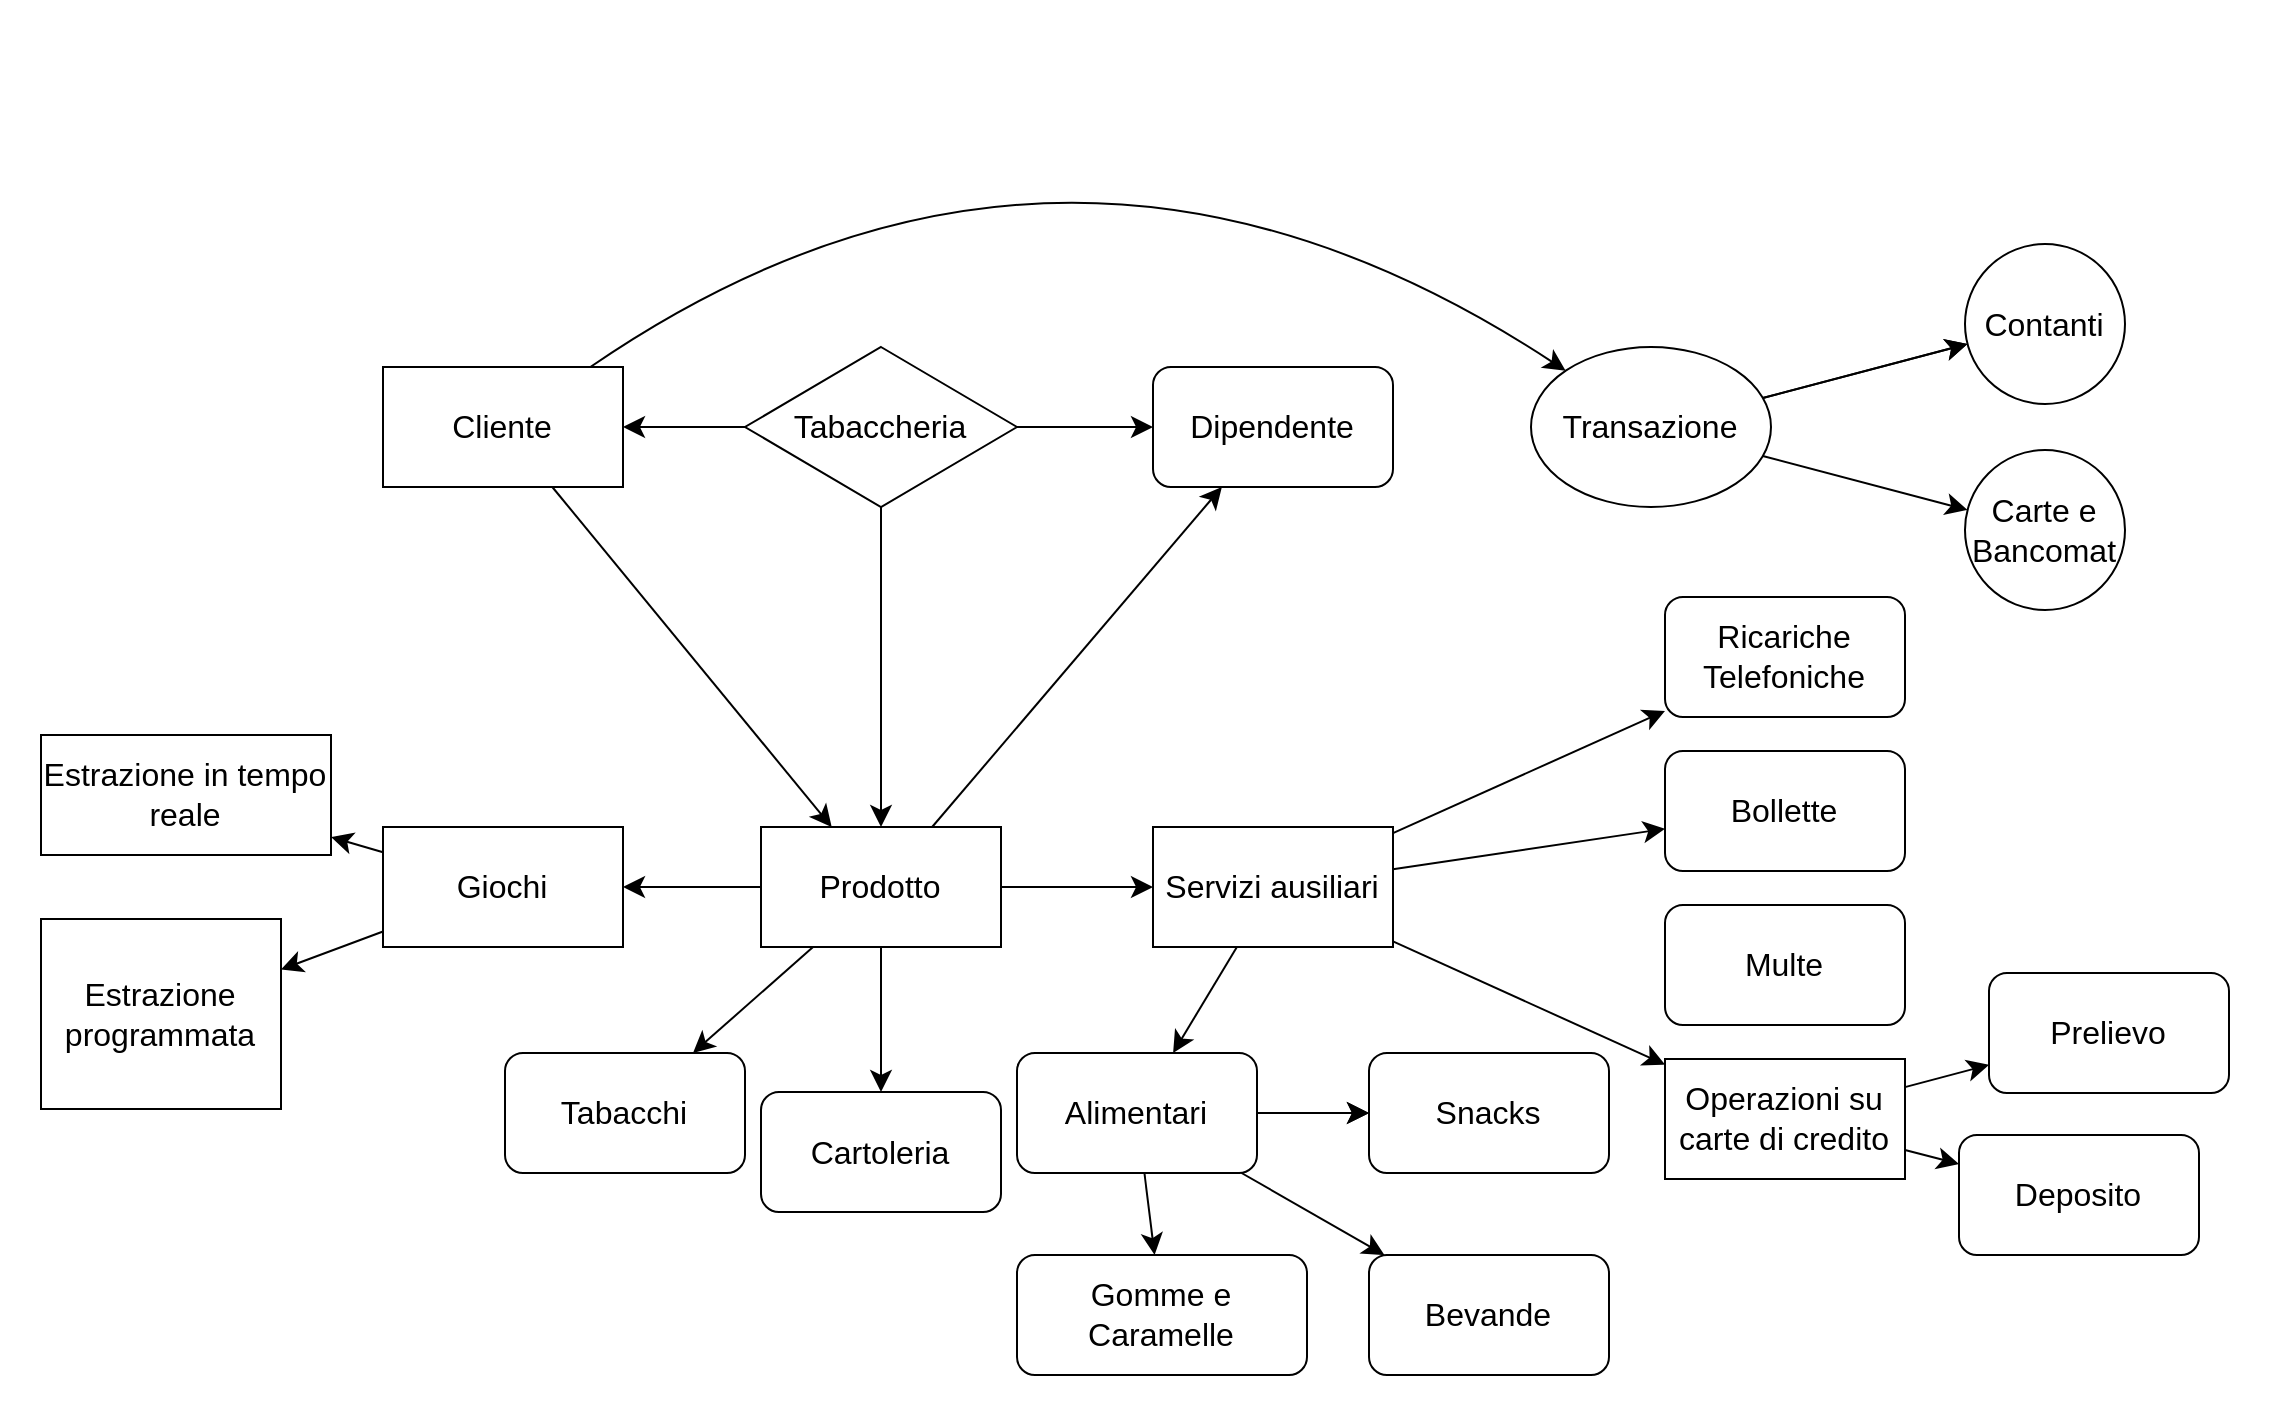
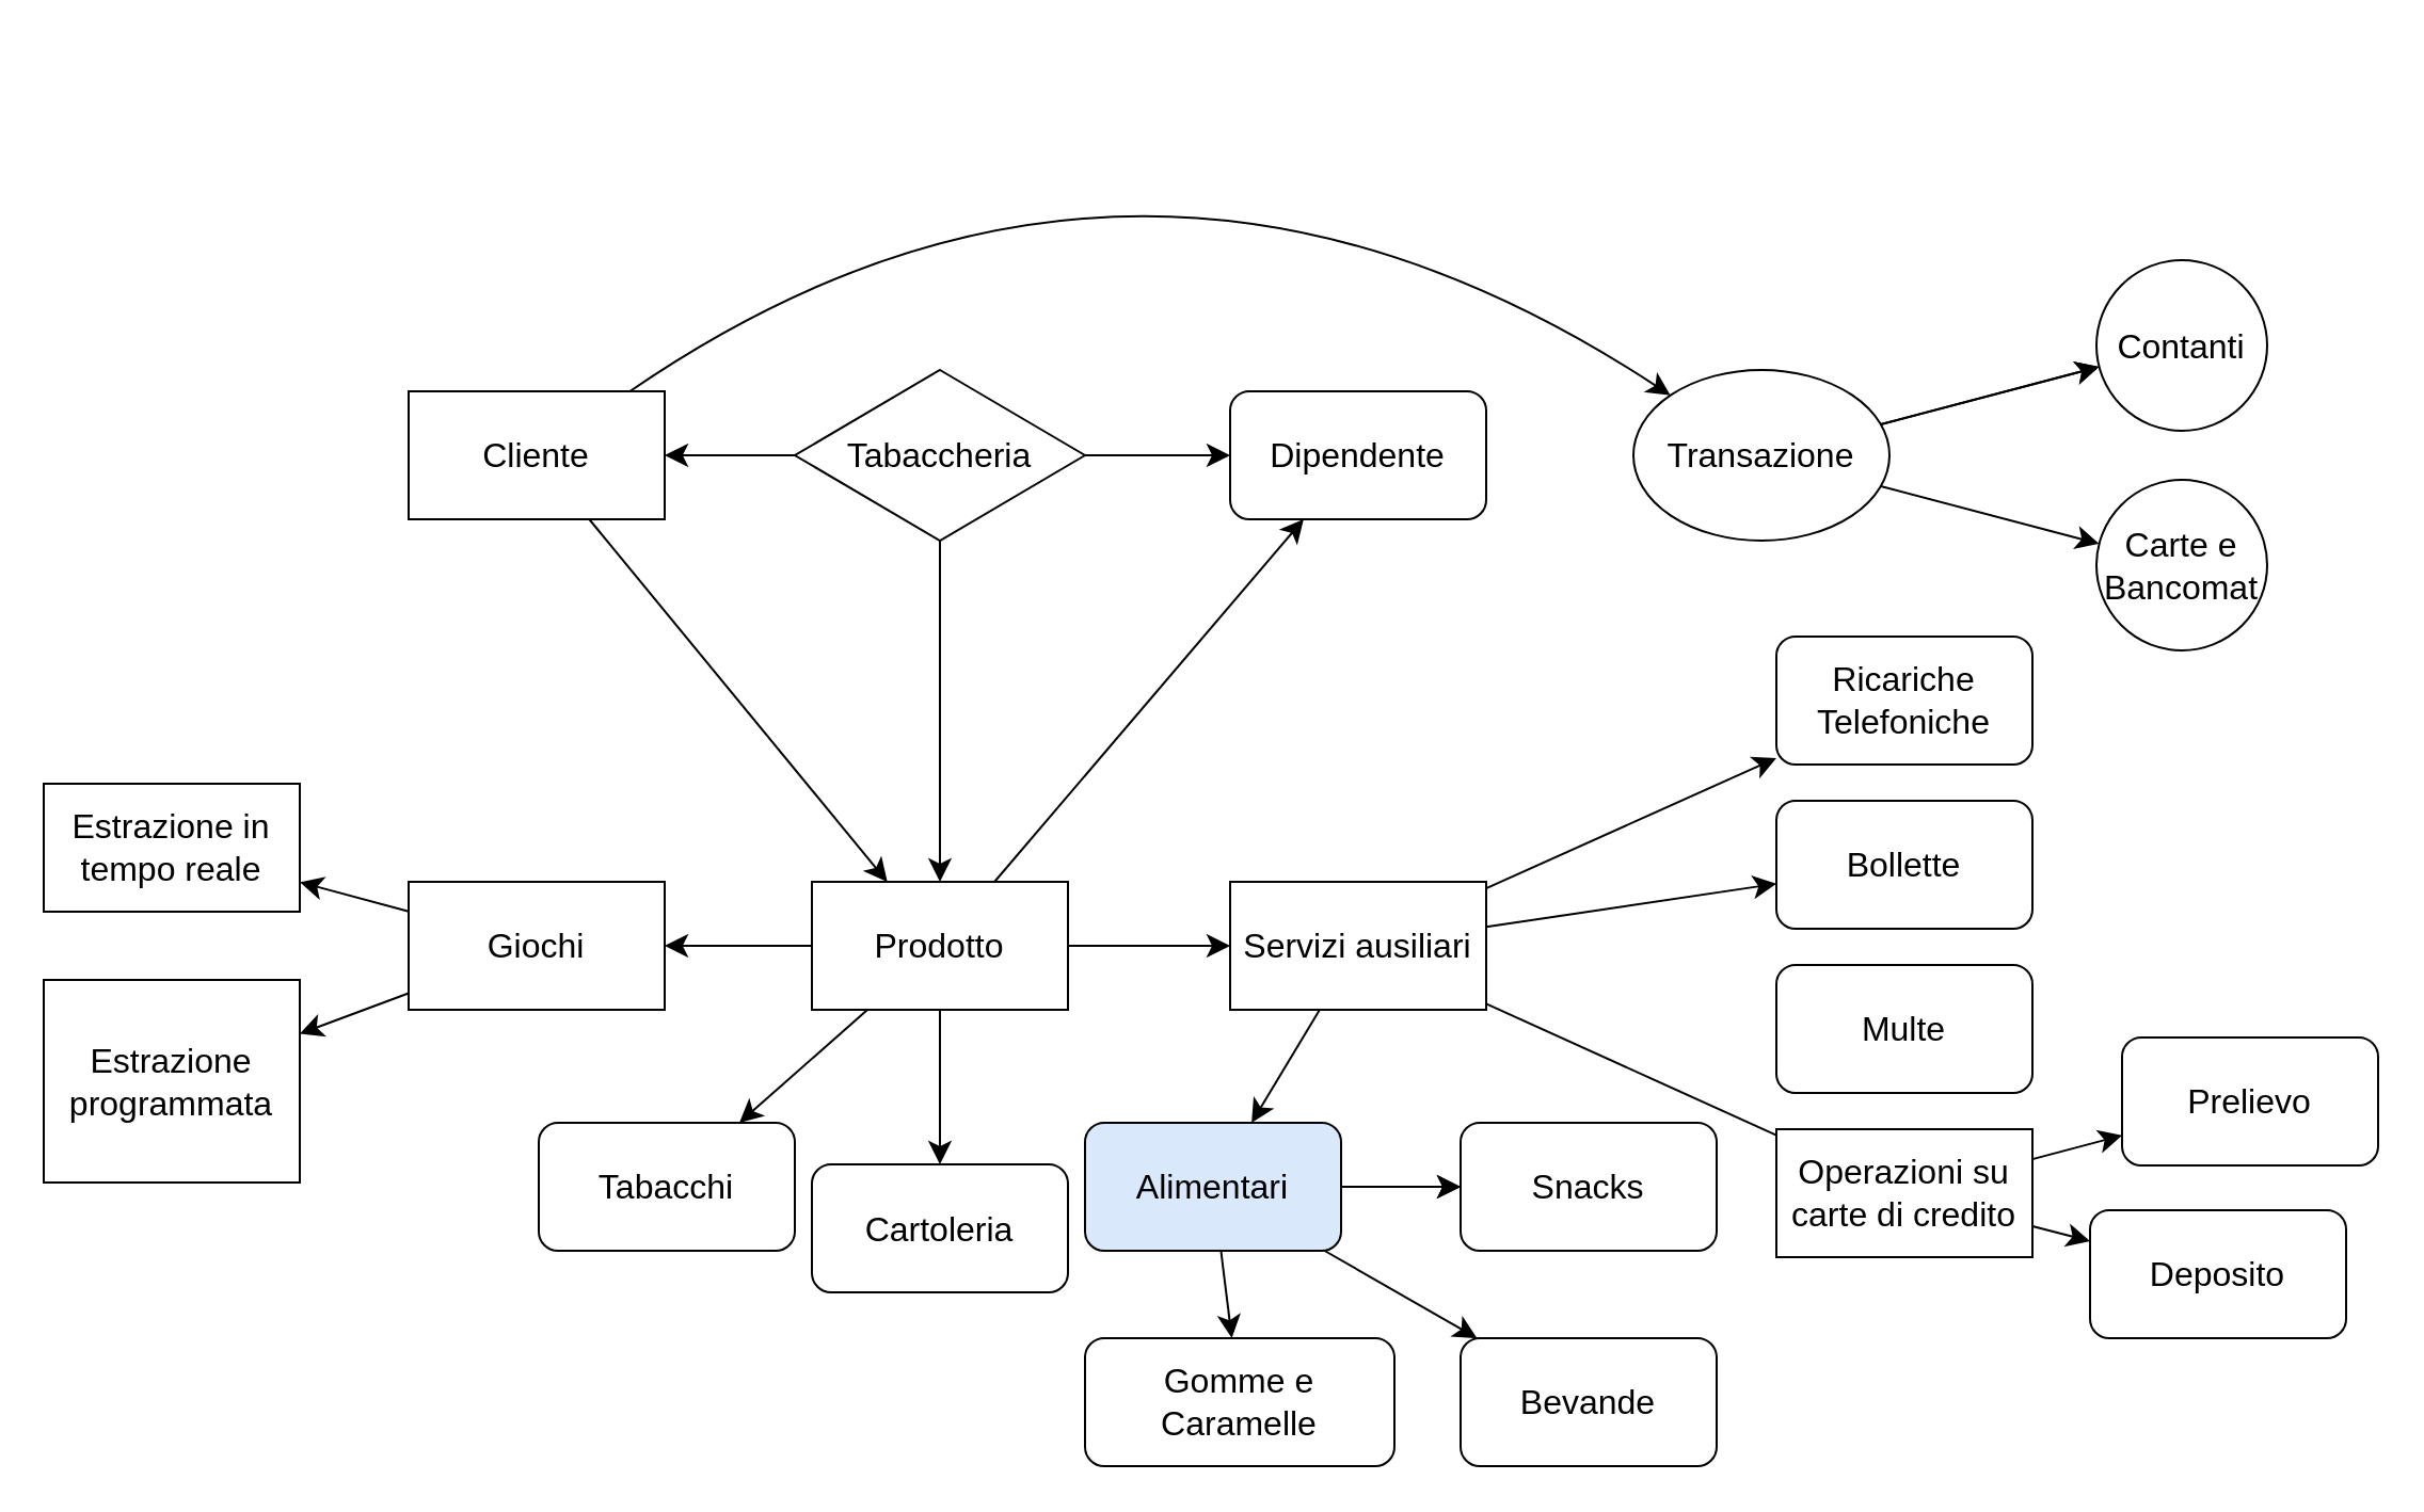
  <mxCell id="0" />
  <mxCell id="1" parent="0" />
  <mxCell id="2" style="edgeStyle=none;curved=1;rounded=0;orthogonalLoop=1;jettySize=auto;html=1;fontSize=12;startSize=8;endSize=8;" edge="1" parent="1" source="5" target="6"><mxGeometry relative="1" as="geometry" /></mxCell>
  <mxCell id="3" value="" style="edgeStyle=none;curved=1;rounded=0;orthogonalLoop=1;jettySize=auto;html=1;fontSize=12;startSize=8;endSize=8;" edge="1" parent="1" source="5" target="16"><mxGeometry relative="1" as="geometry" /></mxCell>
  <mxCell id="4" style="edgeStyle=none;curved=1;rounded=0;orthogonalLoop=1;jettySize=auto;html=1;fontSize=12;startSize=8;endSize=8;" edge="1" parent="1" source="5" target="29"><mxGeometry relative="1" as="geometry" /></mxCell>
  <mxCell id="5" value="Tabaccheria" style="rhombus;whiteSpace=wrap;html=1;fontSize=16;" vertex="1" parent="1"><mxGeometry x="372" y="173" width="136" height="80" as="geometry" /></mxCell>
  <mxCell id="6" value="&lt;div&gt;Dipendente&lt;/div&gt;" style="rounded=1;whiteSpace=wrap;html=1;fontSize=16;" vertex="1" parent="1"><mxGeometry x="576" y="183" width="120" height="60" as="geometry" /></mxCell>
  <mxCell id="7" value="" style="edgeStyle=none;curved=1;rounded=0;orthogonalLoop=1;jettySize=auto;html=1;fontSize=12;startSize=8;endSize=8;" edge="1" parent="1" source="10" target="33"><mxGeometry relative="1" as="geometry" /></mxCell>
  <mxCell id="8" value="" style="edgeStyle=none;curved=1;rounded=0;orthogonalLoop=1;jettySize=auto;html=1;fontSize=12;startSize=8;endSize=8;" edge="1" parent="1" source="10" target="33"><mxGeometry relative="1" as="geometry" /></mxCell>
  <mxCell id="9" style="edgeStyle=none;curved=1;rounded=0;orthogonalLoop=1;jettySize=auto;html=1;fontSize=12;startSize=8;endSize=8;" edge="1" parent="1" source="10" target="34"><mxGeometry relative="1" as="geometry" /></mxCell>
  <mxCell id="10" value="&lt;div&gt;Transazione&lt;/div&gt;" style="ellipse;whiteSpace=wrap;html=1;fontSize=16;" vertex="1" parent="1"><mxGeometry x="765" y="173" width="120" height="80" as="geometry" /></mxCell>
  <mxCell id="11" style="edgeStyle=none;curved=1;rounded=0;orthogonalLoop=1;jettySize=auto;html=1;fontSize=12;startSize=8;endSize=8;" edge="1" parent="1" source="16" target="18"><mxGeometry relative="1" as="geometry" /></mxCell>
  <mxCell id="12" style="edgeStyle=none;curved=1;rounded=0;orthogonalLoop=1;jettySize=auto;html=1;fontSize=12;startSize=8;endSize=8;" edge="1" parent="1" source="16" target="17"><mxGeometry relative="1" as="geometry" /></mxCell>
  <mxCell id="13" style="edgeStyle=none;curved=1;rounded=0;orthogonalLoop=1;jettySize=auto;html=1;fontSize=12;startSize=8;endSize=8;" edge="1" parent="1" source="16" target="6"><mxGeometry relative="1" as="geometry" /></mxCell>
  <mxCell id="14" style="edgeStyle=none;curved=1;rounded=0;orthogonalLoop=1;jettySize=auto;html=1;fontSize=12;startSize=8;endSize=8;" edge="1" parent="1" source="16" target="32"><mxGeometry relative="1" as="geometry" /></mxCell>
  <mxCell id="15" value="" style="edgeStyle=none;curved=1;rounded=0;orthogonalLoop=1;jettySize=auto;html=1;fontSize=12;startSize=8;endSize=8;" edge="1" parent="1" source="16" target="39"><mxGeometry relative="1" as="geometry" /></mxCell>
  <mxCell id="16" value="&lt;div&gt;Prodotto&lt;/div&gt;" style="whiteSpace=wrap;html=1;fontSize=16;" vertex="1" parent="1"><mxGeometry x="380" y="413" width="120" height="60" as="geometry" /></mxCell>
  <mxCell id="17" value="Tabacchi" style="rounded=1;whiteSpace=wrap;html=1;fontSize=16;" vertex="1" parent="1"><mxGeometry x="252" y="526" width="120" height="60" as="geometry" /></mxCell>
  <mxCell id="18" value="Cartoleria" style="rounded=1;whiteSpace=wrap;html=1;fontSize=16;" vertex="1" parent="1"><mxGeometry x="380" y="545.5" width="120" height="60" as="geometry" /></mxCell>
  <mxCell id="19" value="" style="edgeStyle=none;curved=1;rounded=0;orthogonalLoop=1;jettySize=auto;html=1;fontSize=12;startSize=8;endSize=8;" edge="1" parent="1" source="23" target="24"><mxGeometry relative="1" as="geometry" /></mxCell>
  <mxCell id="20" value="" style="edgeStyle=none;curved=1;rounded=0;orthogonalLoop=1;jettySize=auto;html=1;fontSize=12;startSize=8;endSize=8;" edge="1" parent="1" source="23" target="24"><mxGeometry relative="1" as="geometry" /></mxCell>
  <mxCell id="21" style="edgeStyle=none;curved=1;rounded=0;orthogonalLoop=1;jettySize=auto;html=1;fontSize=12;startSize=8;endSize=8;" edge="1" parent="1" source="23" target="25"><mxGeometry relative="1" as="geometry" /></mxCell>
  <mxCell id="22" style="edgeStyle=none;curved=1;rounded=0;orthogonalLoop=1;jettySize=auto;html=1;fontSize=12;startSize=8;endSize=8;" edge="1" parent="1" source="23" target="26"><mxGeometry relative="1" as="geometry" /></mxCell>
- <mxCell id="23" value="&lt;div&gt;Alimentari&lt;/div&gt;" style="rounded=1;whiteSpace=wrap;html=1;fontSize=16;" vertex="1" parent="1"><mxGeometry x="508" y="526" width="120" height="60" as="geometry" /></mxCell>
+ <mxCell id="23" value="&lt;div&gt;Alimentari&lt;/div&gt;" style="rounded=1;whiteSpace=wrap;html=1;fontSize=16;fillColor=#dae8fc;" vertex="1" parent="1"><mxGeometry x="508" y="526" width="120" height="60" as="geometry" /></mxCell>
  <mxCell id="24" value="&lt;div&gt;Snacks&lt;/div&gt;" style="whiteSpace=wrap;html=1;fontSize=16;rounded=1;" vertex="1" parent="1"><mxGeometry x="684" y="526" width="120" height="60" as="geometry" /></mxCell>
  <mxCell id="25" value="&lt;div&gt;Bevande&lt;/div&gt;" style="rounded=1;whiteSpace=wrap;html=1;fontSize=16;" vertex="1" parent="1"><mxGeometry x="684" y="627" width="120" height="60" as="geometry" /></mxCell>
  <mxCell id="26" value="&lt;div&gt;Gomme e&lt;br&gt;&lt;/div&gt;&lt;div&gt;Caramelle&lt;/div&gt;" style="rounded=1;whiteSpace=wrap;html=1;fontSize=16;" vertex="1" parent="1"><mxGeometry x="508" y="627" width="145" height="60" as="geometry" /></mxCell>
  <mxCell id="27" style="edgeStyle=none;curved=1;rounded=0;orthogonalLoop=1;jettySize=auto;html=1;fontSize=12;startSize=8;endSize=8;" edge="1" parent="1" source="29" target="16"><mxGeometry relative="1" as="geometry" /></mxCell>
  <mxCell id="28" style="edgeStyle=none;curved=1;rounded=0;orthogonalLoop=1;jettySize=auto;html=1;fontSize=12;startSize=8;endSize=8;" edge="1" parent="1" source="29" target="10"><mxGeometry relative="1" as="geometry"><Array as="points"><mxPoint x="532" y="20" /></Array></mxGeometry></mxCell>
  <mxCell id="29" value="&lt;div&gt;Cliente&lt;/div&gt;" style="rounded=0;whiteSpace=wrap;html=1;fontSize=16;" vertex="1" parent="1"><mxGeometry x="191" y="183" width="120" height="60" as="geometry" /></mxCell>
  <mxCell id="30" style="edgeStyle=none;curved=1;rounded=0;orthogonalLoop=1;jettySize=auto;html=1;fontSize=12;startSize=8;endSize=8;" edge="1" parent="1" source="32" target="48"><mxGeometry relative="1" as="geometry" /></mxCell>
  <mxCell id="31" style="edgeStyle=none;curved=1;rounded=0;orthogonalLoop=1;jettySize=auto;html=1;fontSize=12;startSize=8;endSize=8;" edge="1" parent="1" source="32" target="49"><mxGeometry relative="1" as="geometry" /></mxCell>
  <mxCell id="32" value="Giochi" style="rounded=0;whiteSpace=wrap;html=1;fontSize=16;" vertex="1" parent="1"><mxGeometry x="191" y="413" width="120" height="60" as="geometry" /></mxCell>
  <mxCell id="33" value="&lt;div&gt;Contanti&lt;/div&gt;" style="ellipse;whiteSpace=wrap;html=1;fontSize=16;" vertex="1" parent="1"><mxGeometry x="982" y="121.5" width="80" height="80" as="geometry" /></mxCell>
  <mxCell id="34" value="&lt;div&gt;Carte e Bancomat&lt;/div&gt;" style="ellipse;whiteSpace=wrap;html=1;aspect=fixed;fontSize=16;" vertex="1" parent="1"><mxGeometry x="982" y="224.5" width="80" height="80" as="geometry" /></mxCell>
  <mxCell id="35" style="edgeStyle=none;curved=1;rounded=0;orthogonalLoop=1;jettySize=auto;html=1;fontSize=12;startSize=8;endSize=8;" edge="1" parent="1" source="39" target="41"><mxGeometry relative="1" as="geometry" /></mxCell>
  <mxCell id="36" style="edgeStyle=none;curved=1;rounded=0;orthogonalLoop=1;jettySize=auto;html=1;fontSize=12;startSize=8;endSize=8;" edge="1" parent="1" source="39" target="40"><mxGeometry relative="1" as="geometry" /></mxCell>
  <mxCell id="37" style="edgeStyle=none;curved=1;rounded=0;orthogonalLoop=1;jettySize=auto;html=1;fontSize=12;startSize=8;endSize=8;" edge="1" parent="1" source="39" target="23"><mxGeometry relative="1" as="geometry" /></mxCell>
- <mxCell id="38" style="edgeStyle=none;curved=1;rounded=0;orthogonalLoop=1;jettySize=auto;html=1;fontSize=12;startSize=8;endSize=8;" edge="1" parent="1" source="39" target="45"><mxGeometry relative="1" as="geometry" /></mxCell>
+ <mxCell id="38" style="edgeStyle=none;curved=1;rounded=0;orthogonalLoop=1;jettySize=auto;html=1;fontSize=12;startSize=8;endSize=8;endArrow=none;" edge="1" parent="1" source="39" target="45"><mxGeometry relative="1" as="geometry" /></mxCell>
  <mxCell id="39" value="Servizi ausiliari" style="whiteSpace=wrap;html=1;fontSize=16;" vertex="1" parent="1"><mxGeometry x="576" y="413" width="120" height="60" as="geometry" /></mxCell>
  <mxCell id="40" value="Bollette" style="rounded=1;whiteSpace=wrap;html=1;fontSize=16;" vertex="1" parent="1"><mxGeometry x="832" y="375" width="120" height="60" as="geometry" /></mxCell>
  <mxCell id="41" value="Ricariche Telefoniche" style="rounded=1;whiteSpace=wrap;html=1;fontSize=16;" vertex="1" parent="1"><mxGeometry x="832" y="298" width="120" height="60" as="geometry" /></mxCell>
  <mxCell id="42" value="Multe" style="rounded=1;whiteSpace=wrap;html=1;fontSize=16;" vertex="1" parent="1"><mxGeometry x="832" y="452" width="120" height="60" as="geometry" /></mxCell>
  <mxCell id="43" style="edgeStyle=none;curved=1;rounded=0;orthogonalLoop=1;jettySize=auto;html=1;fontSize=12;startSize=8;endSize=8;" edge="1" parent="1" source="45" target="46"><mxGeometry relative="1" as="geometry" /></mxCell>
  <mxCell id="44" style="edgeStyle=none;curved=1;rounded=0;orthogonalLoop=1;jettySize=auto;html=1;fontSize=12;startSize=8;endSize=8;" edge="1" parent="1" source="45" target="47"><mxGeometry relative="1" as="geometry" /></mxCell>
  <mxCell id="45" value="Operazioni su carte di credito" style="rounded=0;whiteSpace=wrap;html=1;fontSize=16;" vertex="1" parent="1"><mxGeometry x="832" y="529" width="120" height="60" as="geometry" /></mxCell>
  <mxCell id="46" value="&lt;div&gt;Prelievo&lt;/div&gt;" style="rounded=1;whiteSpace=wrap;html=1;fontSize=16;" vertex="1" parent="1"><mxGeometry x="994" y="486" width="120" height="60" as="geometry" /></mxCell>
  <mxCell id="47" value="Deposito" style="rounded=1;whiteSpace=wrap;html=1;fontSize=16;" vertex="1" parent="1"><mxGeometry x="979" y="567" width="120" height="60" as="geometry" /></mxCell>
- <mxCell id="48" value="Estrazione in tempo reale" style="rounded=0;whiteSpace=wrap;html=1;fontSize=16;" vertex="1" parent="1"><mxGeometry x="20" y="367" width="145" height="60" as="geometry" /></mxCell>
+ <mxCell id="48" value="Estrazione in tempo reale" style="rounded=0;whiteSpace=wrap;html=1;fontSize=16;" vertex="1" parent="1"><mxGeometry x="20" y="367" width="120" height="60" as="geometry" /></mxCell>
  <mxCell id="49" value="Estrazione programmata" style="rounded=0;whiteSpace=wrap;html=1;fontSize=16;" vertex="1" parent="1"><mxGeometry x="20" y="459" width="120" height="95" as="geometry" /></mxCell>
